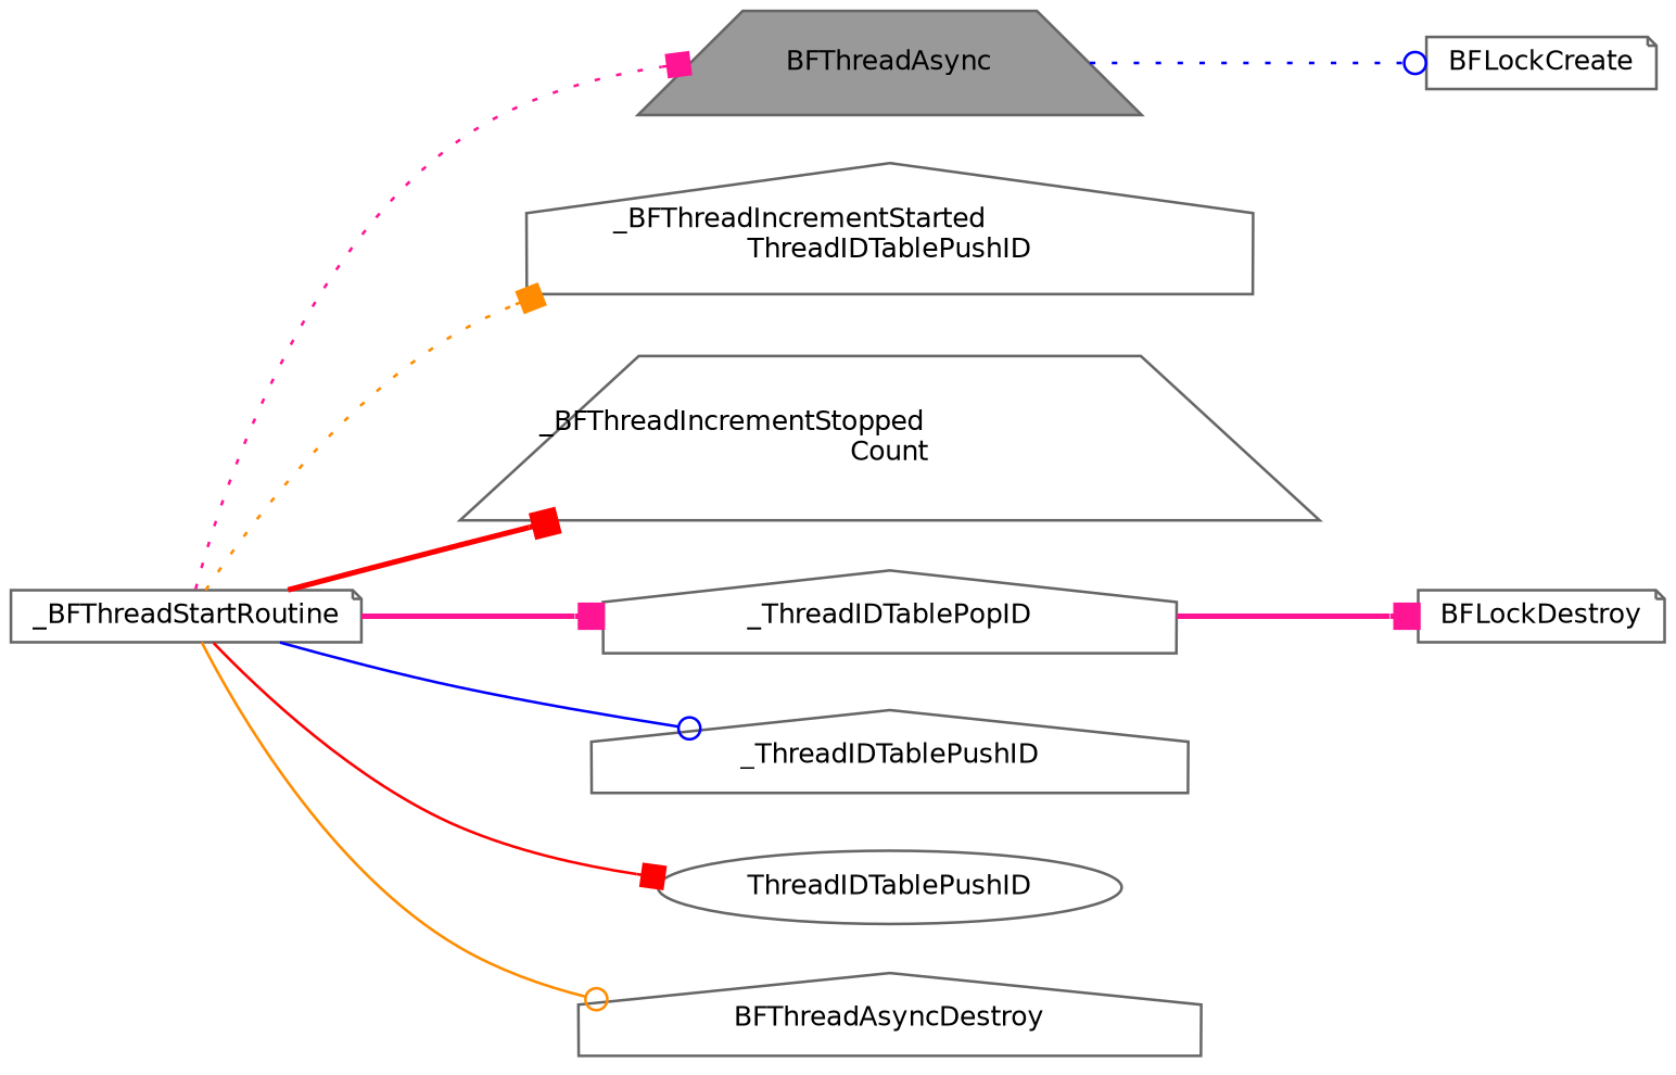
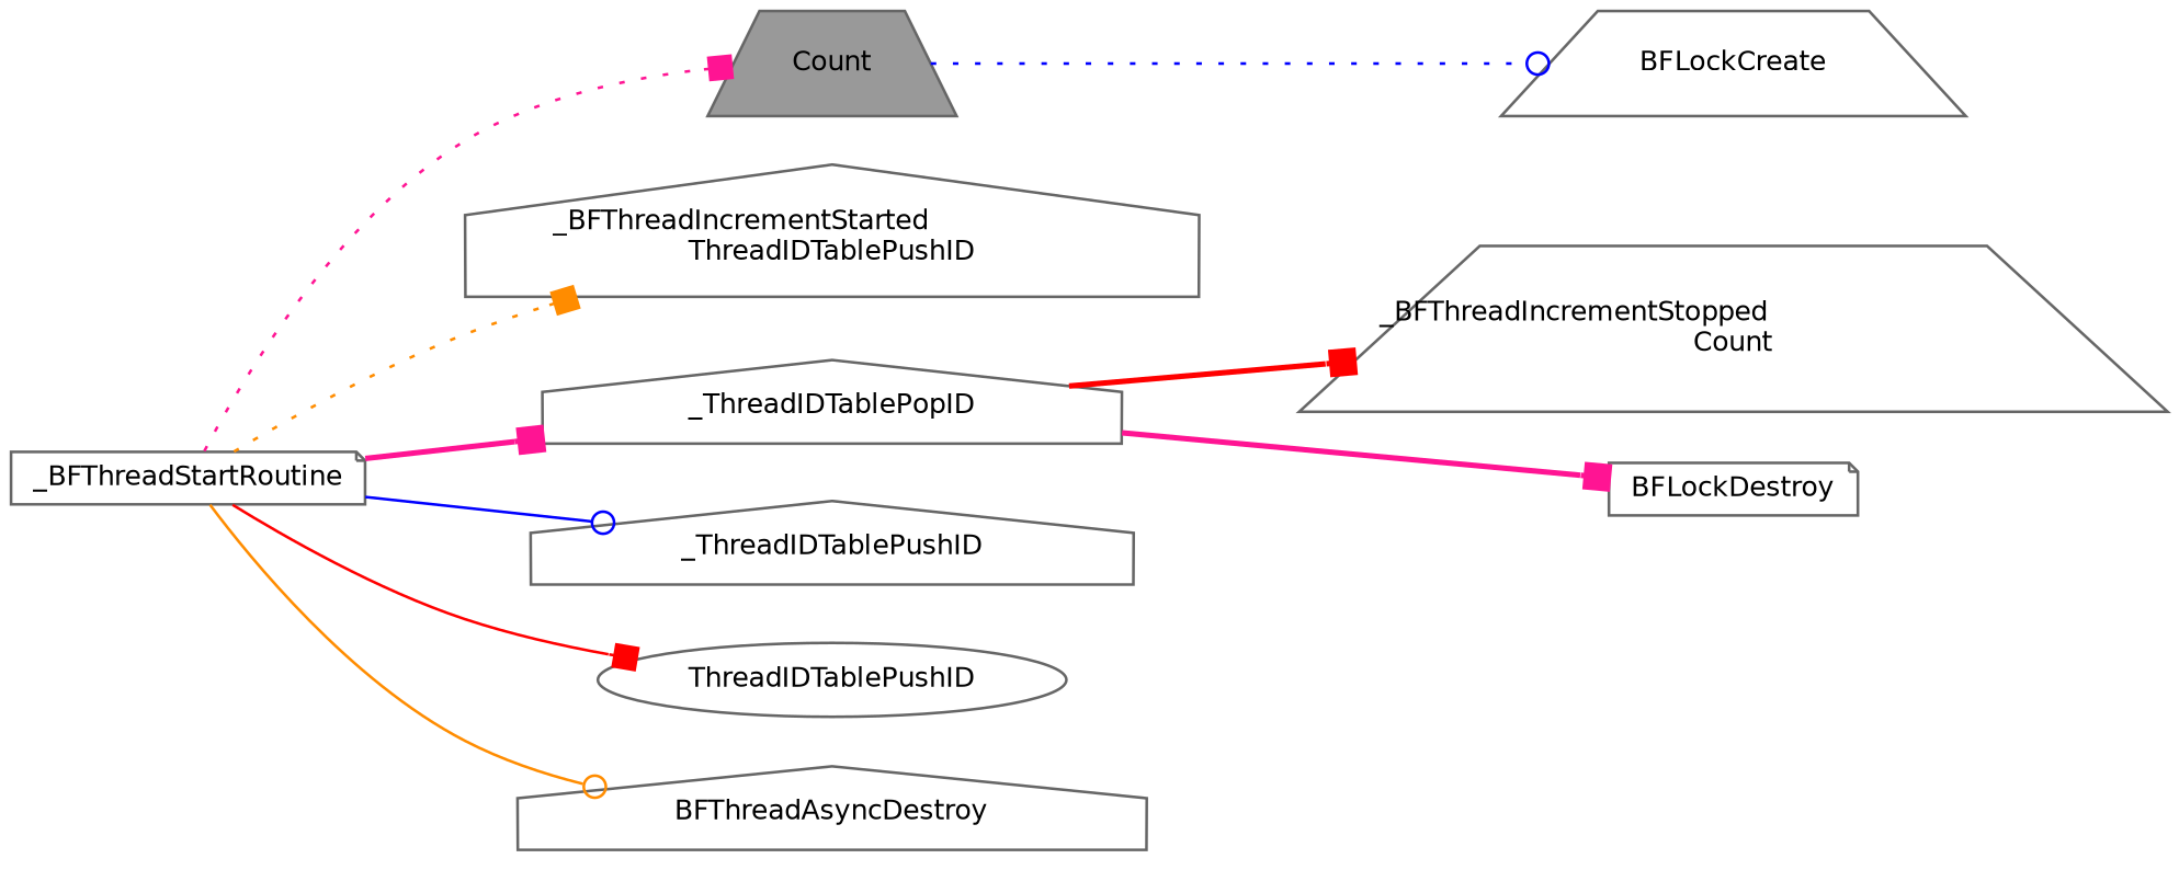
  digraph {
    rankdir=LR
    node [color=grey40 fillcolor=white fontname=Helvetica fontsize=10 shape=house style=filled]
    edge [arrowhead=box color=deeppink fontname=Helvetica fontsize=10 labelfontname=Helvetica labelfontsize=10 style=dotted]
-   n1 [color=gray40 fillcolor=grey60 fontcolor=black height=0.2 label=BFThreadAsync shape=trapezium width=0.4]
-   n2 [height=0.2 label=BFLockCreate shape=note width=0.4]
+   n1 [color=gray40 fillcolor=grey60 fontcolor=black height=0.2 label=Count shape=trapezium width=0.4]
+   n2 [height=0.2 label=BFLockCreate shape=trapezium width=0.4]
    n3 [height=0.2 label=_BFThreadStartRoutine shape=note width=0.4]
    n4 [height=0.2 label="_BFThreadIncrementStarted\lThreadIDTablePushID" width=0.4]
    n5 [height=0.2 label="_BFThreadIncrementStopped\lCount" shape=trapezium width=0.4]
    n6 [height=0.2 label=_ThreadIDTablePopID width=0.4]
    n7 [height=0.2 label=_ThreadIDTablePushID width=0.4]
    n8 [height=0.2 label=ThreadIDTablePushID shape=ellipse width=0.4]
    n9 [height=0.2 label=BFThreadAsyncDestroy width=0.4]
    n10 [height=0.2 label=BFLockDestroy shape=note width=0.4]
    n1 -> n2 [arrowhead=odot color=blue]
    n3 -> n1
    n3 -> n4 [color=darkorange]
-   n3 -> n5 [color=red style=bold]
+   n6 -> n5 [color=red style=bold]
    n3 -> n6 [style=bold]
    n3 -> n7 [arrowhead=odot color=blue style=solid]
    n3 -> n8 [color=red style=solid]
    n3 -> n9 [arrowhead=odot color=darkorange style=solid]
    n6 -> n10 [style=bold]
  }
